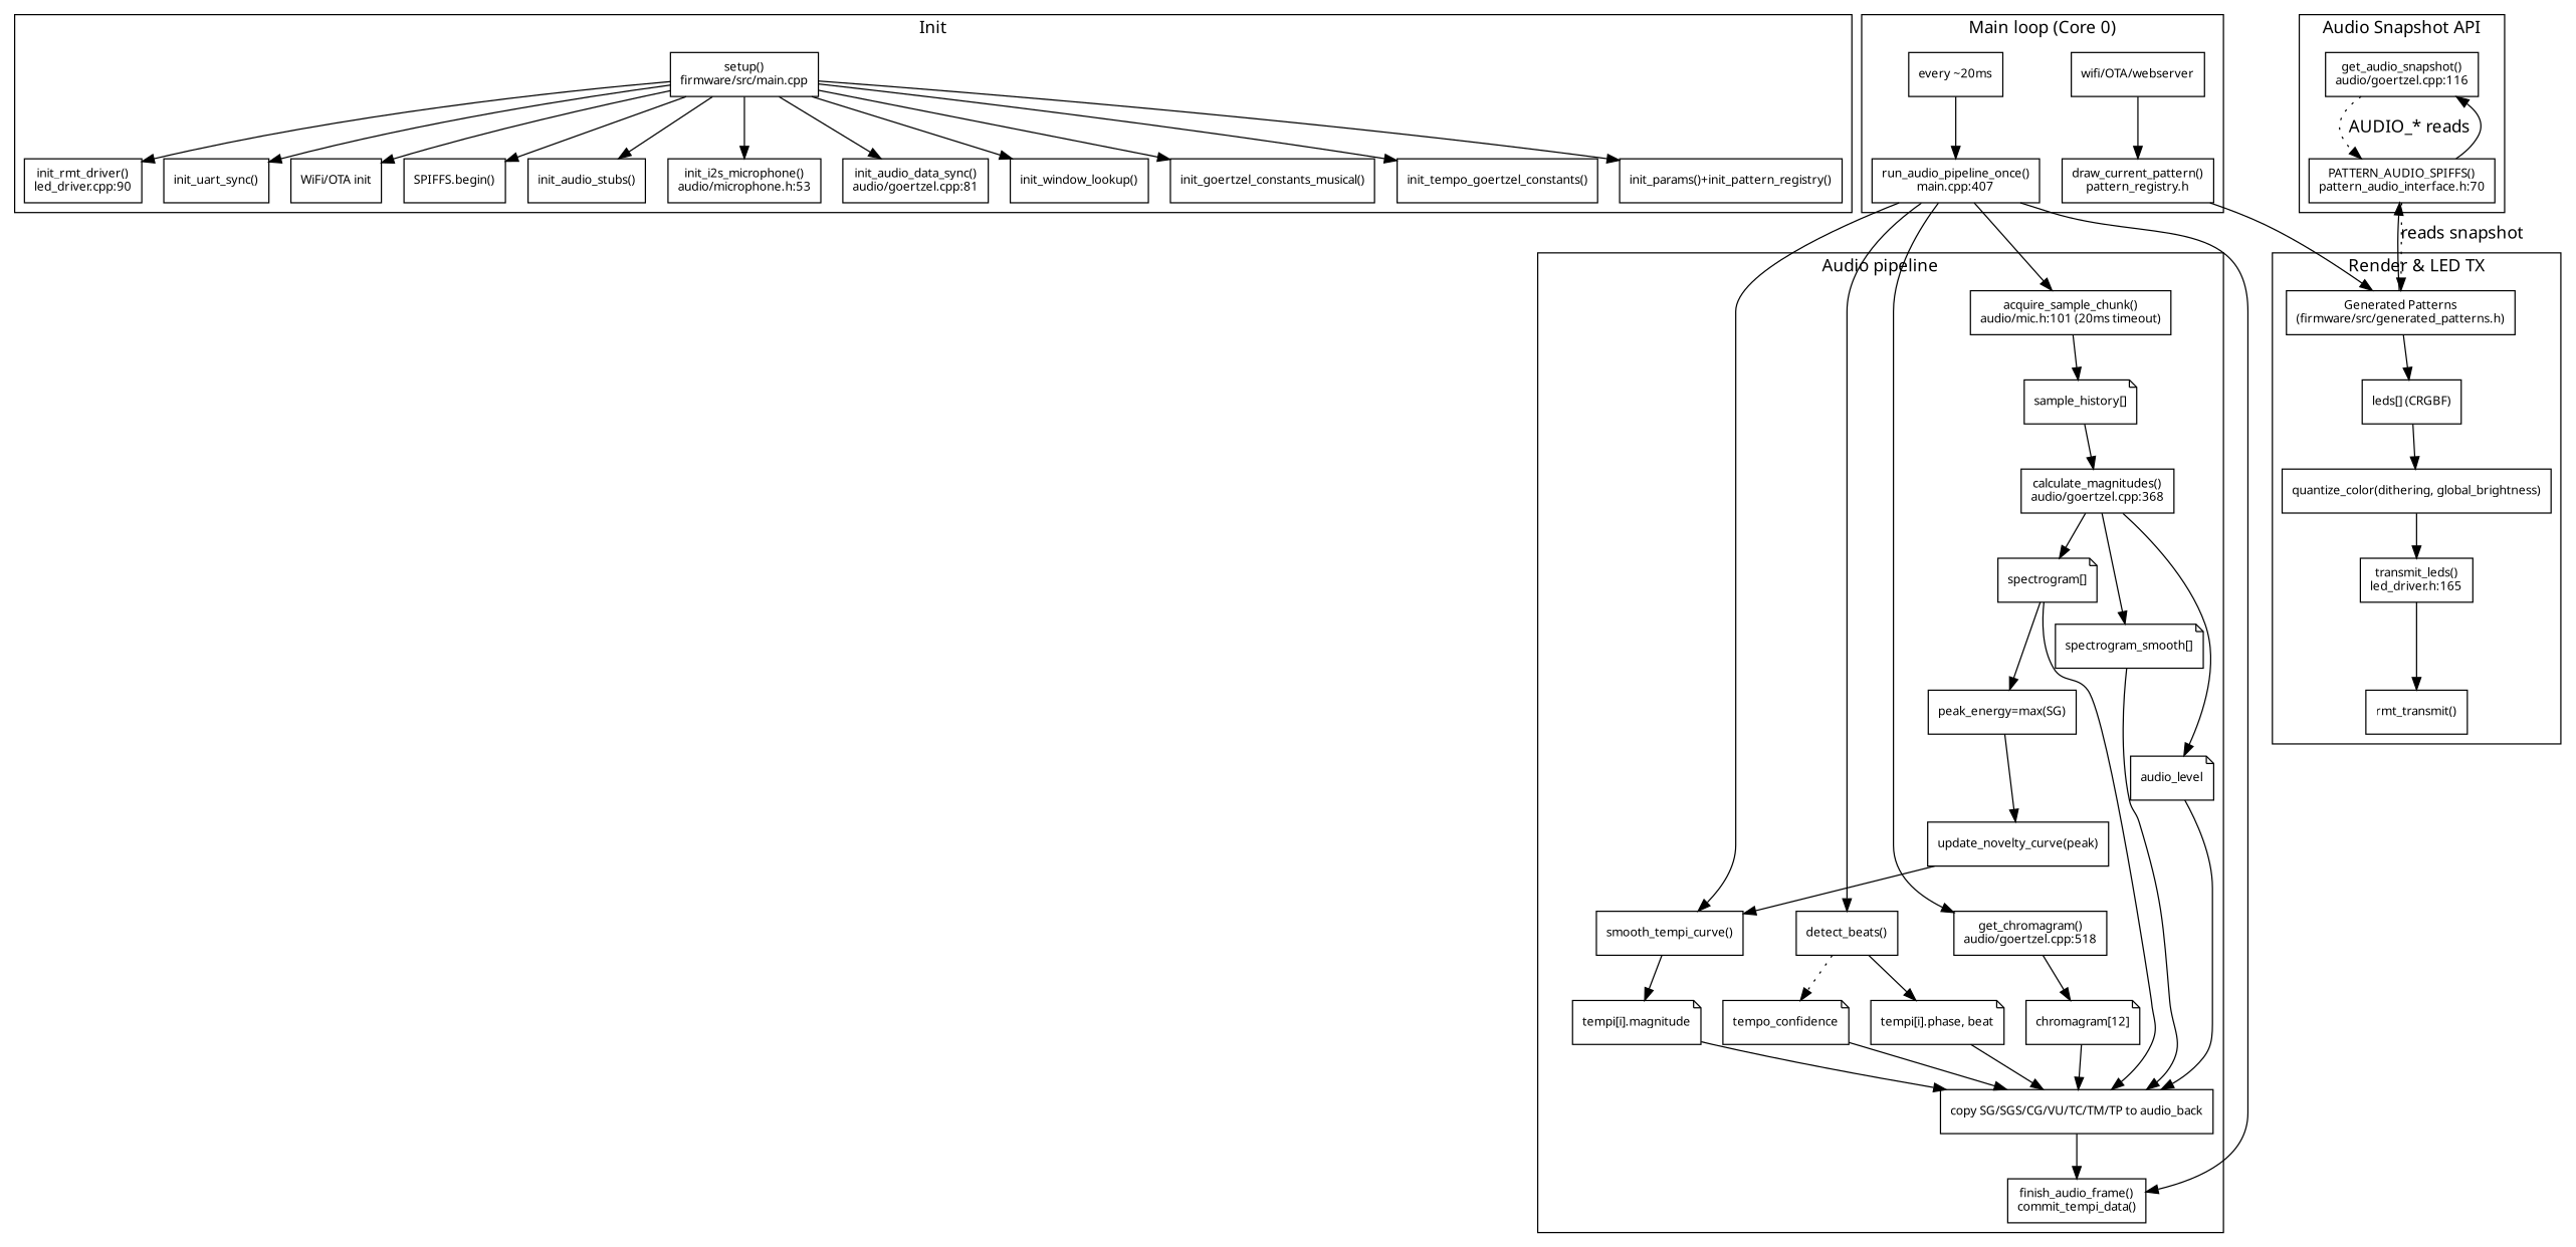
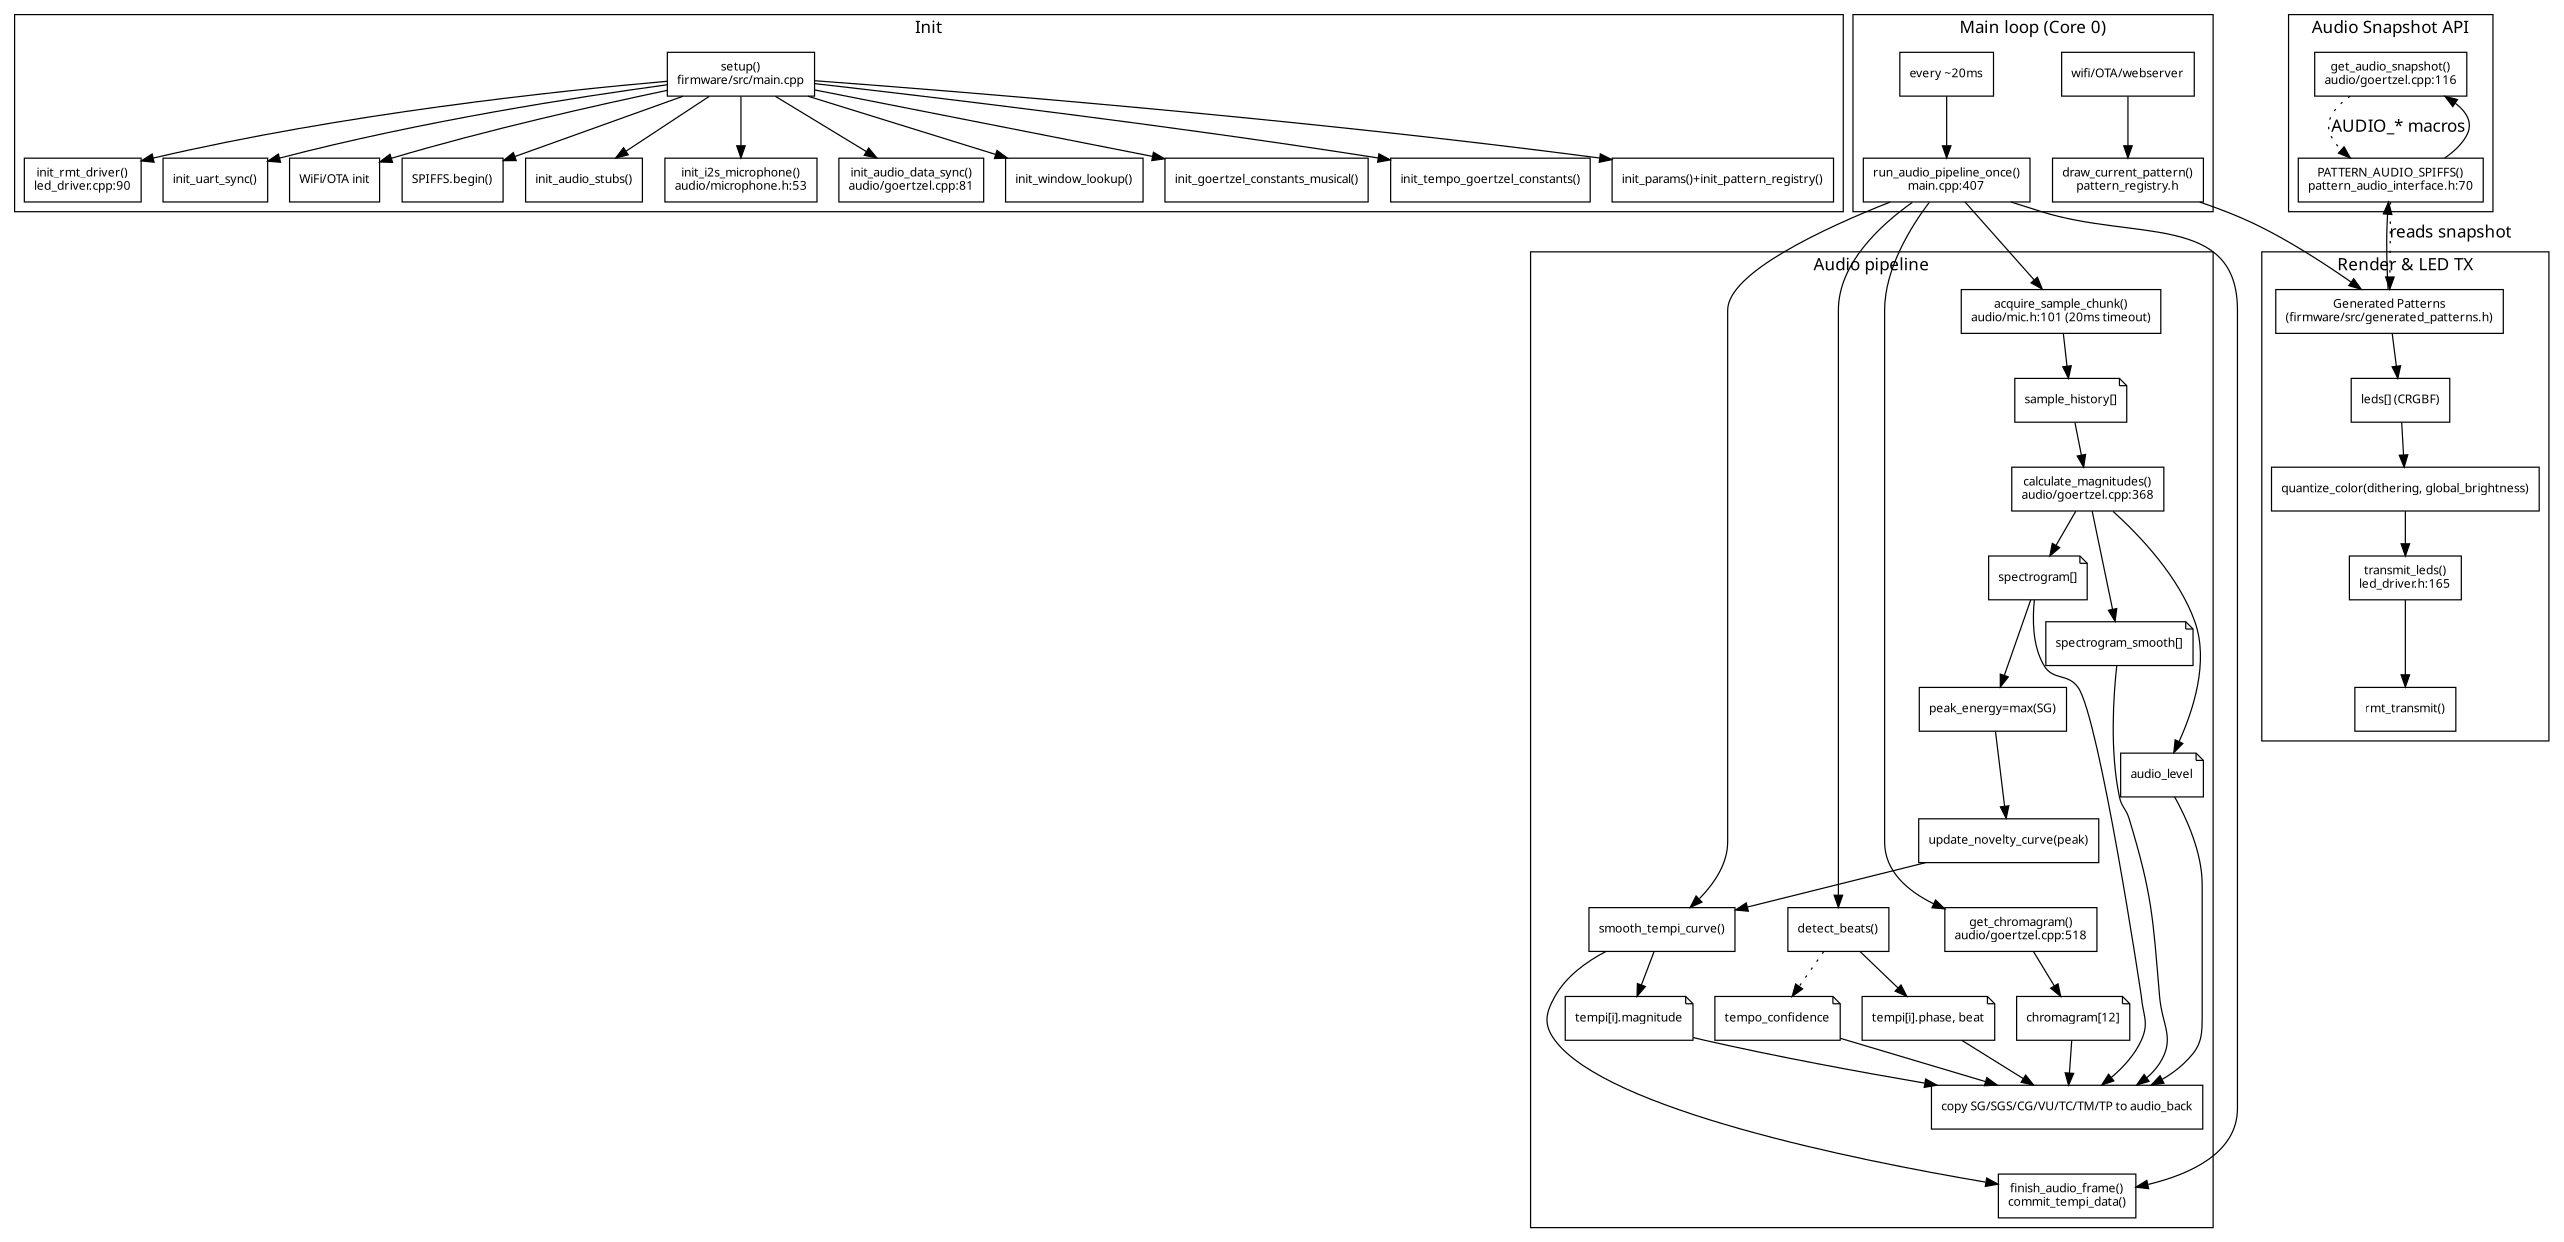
  digraph {
    fontname="Noto Sans"
    rankdir=TB
    node [fontname="Noto Sans" fontsize=10 shape=box]
    edge [fontname="Noto Sans"]
    n1 [label="setup()\nfirmware/src/main.cpp"]
    n2 [label="init_rmt_driver()\nled_driver.cpp:90"]
    n3 [label="init_uart_sync()"]
    n4 [label="WiFi/OTA init"]
    n5 [label="SPIFFS.begin()"]
    n6 [label="init_audio_stubs()"]
    n7 [label="init_i2s_microphone()\naudio/microphone.h:53"]
    n8 [label="init_audio_data_sync()\naudio/goertzel.cpp:81"]
    n9 [label="init_window_lookup()"]
    n10 [label="init_goertzel_constants_musical()"]
    n11 [label="init_tempo_goertzel_constants()"]
    n12 [label="init_params()+init_pattern_registry()"]
    n13 [label="wifi/OTA/webserver"]
    n14 [label="draw_current_pattern()\npattern_registry.h"]
    n15 [label="every ~20ms"]
    n16 [label="run_audio_pipeline_once()\nmain.cpp:407"]
    n17 [label="acquire_sample_chunk()\naudio/mic.h:101 (20ms timeout)"]
    n18 [label="sample_history[]" shape=note]
    n19 [label="calculate_magnitudes()\naudio/goertzel.cpp:368"]
    n20 [label="spectrogram[]" shape=note]
    n21 [label="spectrogram_smooth[]" shape=note]
    n22 [label=audio_level shape=note]
    n23 [label="peak_energy=max(SG)"]
    n24 [label="copy SG/SGS/CG/VU/TC/TM/TP to audio_back"]
    n25 [label="get_chromagram()\naudio/goertzel.cpp:518"]
    n26 [label="chromagram[12]" shape=note]
    n27 [label="update_novelty_curve(peak)"]
    n28 [label="smooth_tempi_curve()"]
    n29 [label="tempi[i].magnitude" shape=note]
    n30 [label="detect_beats()"]
    n31 [label="tempi[i].phase, beat" shape=note]
    n32 [label=tempo_confidence shape=note]
    n33 [label="finish_audio_frame()\ncommit_tempi_data()"]
    n34 [label="get_audio_snapshot()\naudio/goertzel.cpp:116"]
    n35 [label="PATTERN_AUDIO_SPIFFS()\npattern_audio_interface.h:70"]
    n36 [label="Generated Patterns\n(firmware/src/generated_patterns.h)"]
    n37 [label="leds[] (CRGBF)"]
    n38 [label="quantize_color(dithering, global_brightness)"]
    n39 [label="transmit_leds()\nled_driver.h:165"]
    n40 [label="rmt_transmit()"]
    subgraph cluster_1 {
      label=Init
      n1
      n2
      n3
      n4
      n5
      n6
      n7
      n8
      n9
      n10
      n11
      n12
    }
    subgraph cluster_2 {
      label="Main loop (Core 0)"
      n13
      n14
      n15
      n16
    }
    subgraph cluster_3 {
      label="Audio pipeline"
      n17
      n18
      n19
      n20
      n21
      n22
      n23
      n24
      n25
      n26
      n27
      n28
      n29
      n30
      n31
      n32
      n33
    }
    subgraph cluster_4 {
      label="Audio Snapshot API"
      n34
      n35
    }
    subgraph cluster_5 {
      label="Render & LED TX"
      n36
      n37
      n38
      n39
      n40
    }
    n1 -> n2
    n1 -> n3
    n1 -> n4
    n1 -> n5
    n1 -> n6
    n1 -> n7
    n1 -> n8
    n1 -> n9
    n1 -> n10
    n1 -> n11
    n1 -> n12
    n13 -> n14
    n14 -> n36
    n15 -> n16
    n16 -> n17
    n16 -> n25
    n16 -> n28
    n16 -> n30
    n16 -> n33
    n17 -> n18
    n18 -> n19
    n19 -> n20
    n19 -> n21
    n19 -> n22
    n20 -> n23
    n20 -> n24
    n21 -> n24
    n22 -> n24
    n23 -> n27
-   n24 -> n33
+   n28 -> n33
    n25 -> n26
    n26 -> n24
    n27 -> n28
    n28 -> n29
    n29 -> n24
    n30 -> n31
    n30 -> n32 [style=dotted]
    n31 -> n24
    n32 -> n24
-   n34 -> n35 [label="AUDIO_* reads" style=dotted]
+   n34 -> n35 [label="AUDIO_* macros" style=dotted]
    n35 -> n34
    n35 -> n36 [label="reads snapshot" style=dotted]
    n36 -> n35
    n36 -> n37
    n37 -> n38
    n38 -> n39
    n39 -> n40
  }
